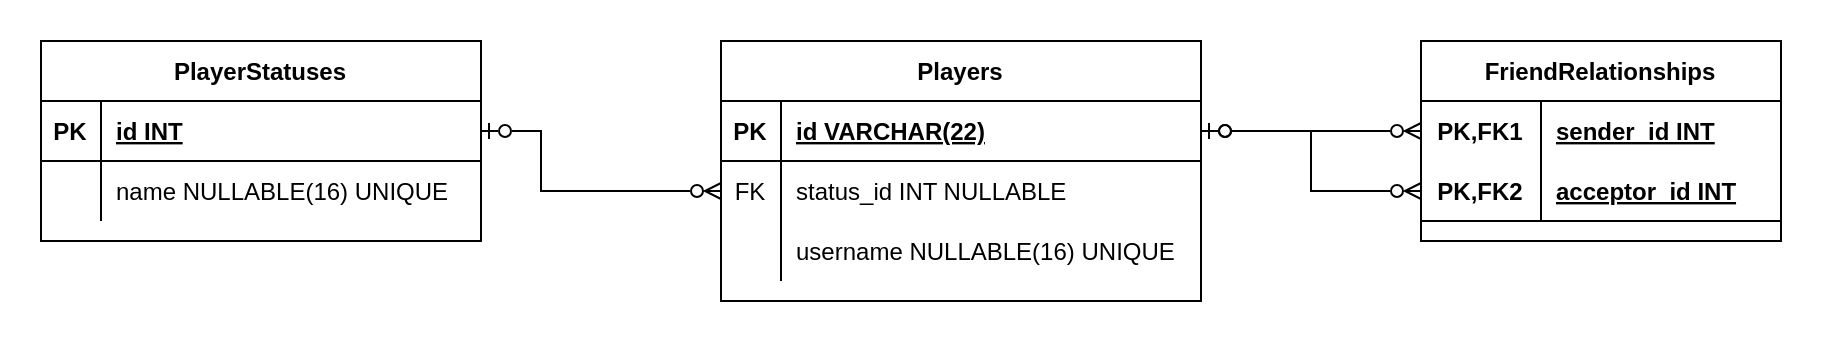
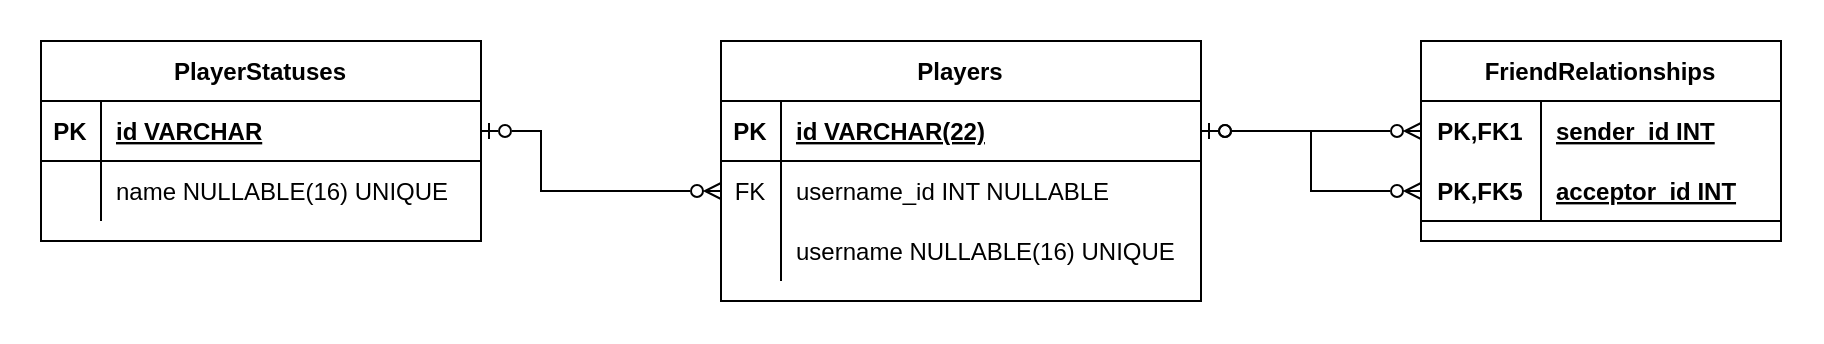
  <mxCell id="0" />
  <mxCell id="1" parent="0" />
  <mxCell id="2" value="PlayerStatuses" style="shape=table;startSize=30;container=1;collapsible=1;childLayout=tableLayout;fixedRows=1;rowLines=0;fontStyle=1;align=center;resizeLast=1;" parent="1" vertex="1"><mxGeometry x="20" y="20" width="220" height="100" as="geometry" /></mxCell>
  <mxCell id="3" value="" style="shape=tableRow;horizontal=0;startSize=0;swimlaneHead=0;swimlaneBody=0;fillColor=none;collapsible=0;dropTarget=0;points=[[0,0.5],[1,0.5]];portConstraint=eastwest;top=0;left=0;right=0;bottom=1;" parent="2" vertex="1"><mxGeometry y="30" width="220" height="30" as="geometry" /></mxCell>
  <mxCell id="4" value="PK" style="shape=partialRectangle;connectable=0;fillColor=none;top=0;left=0;bottom=0;right=0;fontStyle=1;overflow=hidden;" parent="3" vertex="1"><mxGeometry width="30" height="30" as="geometry"><mxRectangle width="30" height="30" as="alternateBounds" /></mxGeometry></mxCell>
- <mxCell id="5" value="id INT" style="shape=partialRectangle;connectable=0;fillColor=none;top=0;left=0;bottom=0;right=0;align=left;spacingLeft=6;fontStyle=5;overflow=hidden;" parent="3" vertex="1"><mxGeometry x="30" width="190" height="30" as="geometry"><mxRectangle width="190" height="30" as="alternateBounds" /></mxGeometry></mxCell>
+ <mxCell id="5" value="id VARCHAR" style="shape=partialRectangle;connectable=0;fillColor=none;top=0;left=0;bottom=0;right=0;align=left;spacingLeft=6;fontStyle=5;overflow=hidden;" parent="3" vertex="1"><mxGeometry x="30" width="190" height="30" as="geometry"><mxRectangle width="190" height="30" as="alternateBounds" /></mxGeometry></mxCell>
  <mxCell id="6" value="" style="shape=tableRow;horizontal=0;startSize=0;swimlaneHead=0;swimlaneBody=0;fillColor=none;collapsible=0;dropTarget=0;points=[[0,0.5],[1,0.5]];portConstraint=eastwest;top=0;left=0;right=0;bottom=0;" parent="2" vertex="1"><mxGeometry y="60" width="220" height="30" as="geometry" /></mxCell>
  <mxCell id="7" value="" style="shape=partialRectangle;connectable=0;fillColor=none;top=0;left=0;bottom=0;right=0;editable=1;overflow=hidden;" parent="6" vertex="1"><mxGeometry width="30" height="30" as="geometry"><mxRectangle width="30" height="30" as="alternateBounds" /></mxGeometry></mxCell>
  <mxCell id="8" value="name NULLABLE(16) UNIQUE" style="shape=partialRectangle;connectable=0;fillColor=none;top=0;left=0;bottom=0;right=0;align=left;spacingLeft=6;overflow=hidden;" parent="6" vertex="1"><mxGeometry x="30" width="190" height="30" as="geometry"><mxRectangle width="190" height="30" as="alternateBounds" /></mxGeometry></mxCell>
  <mxCell id="9" value="Players" style="shape=table;startSize=30;container=1;collapsible=1;childLayout=tableLayout;fixedRows=1;rowLines=0;fontStyle=1;align=center;resizeLast=1;" parent="1" vertex="1"><mxGeometry x="360" y="20" width="240" height="130" as="geometry" /></mxCell>
  <mxCell id="10" value="" style="shape=tableRow;horizontal=0;startSize=0;swimlaneHead=0;swimlaneBody=0;fillColor=none;collapsible=0;dropTarget=0;points=[[0,0.5],[1,0.5]];portConstraint=eastwest;top=0;left=0;right=0;bottom=1;" parent="9" vertex="1"><mxGeometry y="30" width="240" height="30" as="geometry" /></mxCell>
  <mxCell id="11" value="PK" style="shape=partialRectangle;connectable=0;fillColor=none;top=0;left=0;bottom=0;right=0;fontStyle=1;overflow=hidden;" parent="10" vertex="1"><mxGeometry width="30" height="30" as="geometry"><mxRectangle width="30" height="30" as="alternateBounds" /></mxGeometry></mxCell>
  <mxCell id="12" value="id VARCHAR(22)" style="shape=partialRectangle;connectable=0;fillColor=none;top=0;left=0;bottom=0;right=0;align=left;spacingLeft=6;fontStyle=5;overflow=hidden;" parent="10" vertex="1"><mxGeometry x="30" width="210" height="30" as="geometry"><mxRectangle width="210" height="30" as="alternateBounds" /></mxGeometry></mxCell>
  <mxCell id="13" value="" style="shape=tableRow;horizontal=0;startSize=0;swimlaneHead=0;swimlaneBody=0;fillColor=none;collapsible=0;dropTarget=0;points=[[0,0.5],[1,0.5]];portConstraint=eastwest;top=0;left=0;right=0;bottom=0;" parent="9" vertex="1"><mxGeometry y="60" width="240" height="30" as="geometry" /></mxCell>
  <mxCell id="14" value="FK" style="shape=partialRectangle;connectable=0;fillColor=none;top=0;left=0;bottom=0;right=0;editable=1;overflow=hidden;" parent="13" vertex="1"><mxGeometry width="30" height="30" as="geometry"><mxRectangle width="30" height="30" as="alternateBounds" /></mxGeometry></mxCell>
- <mxCell id="15" value="status_id INT NULLABLE" style="shape=partialRectangle;connectable=0;fillColor=none;top=0;left=0;bottom=0;right=0;align=left;spacingLeft=6;overflow=hidden;" parent="13" vertex="1"><mxGeometry x="30" width="210" height="30" as="geometry"><mxRectangle width="210" height="30" as="alternateBounds" /></mxGeometry></mxCell>
+ <mxCell id="15" value="username_id INT NULLABLE" style="shape=partialRectangle;connectable=0;fillColor=none;top=0;left=0;bottom=0;right=0;align=left;spacingLeft=6;overflow=hidden;" parent="13" vertex="1"><mxGeometry x="30" width="210" height="30" as="geometry"><mxRectangle width="210" height="30" as="alternateBounds" /></mxGeometry></mxCell>
  <mxCell id="16" value="" style="shape=tableRow;horizontal=0;startSize=0;swimlaneHead=0;swimlaneBody=0;fillColor=none;collapsible=0;dropTarget=0;points=[[0,0.5],[1,0.5]];portConstraint=eastwest;top=0;left=0;right=0;bottom=0;" parent="9" vertex="1"><mxGeometry y="90" width="240" height="30" as="geometry" /></mxCell>
  <mxCell id="17" value="" style="shape=partialRectangle;connectable=0;fillColor=none;top=0;left=0;bottom=0;right=0;editable=1;overflow=hidden;" parent="16" vertex="1"><mxGeometry width="30" height="30" as="geometry"><mxRectangle width="30" height="30" as="alternateBounds" /></mxGeometry></mxCell>
  <mxCell id="18" value="username NULLABLE(16) UNIQUE    " style="shape=partialRectangle;connectable=0;fillColor=none;top=0;left=0;bottom=0;right=0;align=left;spacingLeft=6;overflow=hidden;" parent="16" vertex="1"><mxGeometry x="30" width="210" height="30" as="geometry"><mxRectangle width="210" height="30" as="alternateBounds" /></mxGeometry></mxCell>
  <mxCell id="19" value="FriendRelationships" style="shape=table;startSize=30;container=1;collapsible=1;childLayout=tableLayout;fixedRows=1;rowLines=0;fontStyle=1;align=center;resizeLast=1;" parent="1" vertex="1"><mxGeometry x="710" y="20" width="180" height="100" as="geometry" /></mxCell>
  <mxCell id="20" value="" style="shape=tableRow;horizontal=0;startSize=0;swimlaneHead=0;swimlaneBody=0;fillColor=none;collapsible=0;dropTarget=0;points=[[0,0.5],[1,0.5]];portConstraint=eastwest;top=0;left=0;right=0;bottom=0;" parent="19" vertex="1"><mxGeometry y="30" width="180" height="30" as="geometry" /></mxCell>
  <mxCell id="21" value="PK,FK1" style="shape=partialRectangle;connectable=0;fillColor=none;top=0;left=0;bottom=0;right=0;fontStyle=1;overflow=hidden;" parent="20" vertex="1"><mxGeometry width="60" height="30" as="geometry"><mxRectangle width="60" height="30" as="alternateBounds" /></mxGeometry></mxCell>
  <mxCell id="22" value="sender_id INT" style="shape=partialRectangle;connectable=0;fillColor=none;top=0;left=0;bottom=0;right=0;align=left;spacingLeft=6;fontStyle=5;overflow=hidden;" parent="20" vertex="1"><mxGeometry x="60" width="120" height="30" as="geometry"><mxRectangle width="120" height="30" as="alternateBounds" /></mxGeometry></mxCell>
  <mxCell id="23" value="" style="shape=tableRow;horizontal=0;startSize=0;swimlaneHead=0;swimlaneBody=0;fillColor=none;collapsible=0;dropTarget=0;points=[[0,0.5],[1,0.5]];portConstraint=eastwest;top=0;left=0;right=0;bottom=1;" parent="19" vertex="1"><mxGeometry y="60" width="180" height="30" as="geometry" /></mxCell>
- <mxCell id="24" value="PK,FK2" style="shape=partialRectangle;connectable=0;fillColor=none;top=0;left=0;bottom=0;right=0;fontStyle=1;overflow=hidden;" parent="23" vertex="1"><mxGeometry width="60" height="30" as="geometry"><mxRectangle width="60" height="30" as="alternateBounds" /></mxGeometry></mxCell>
+ <mxCell id="24" value="PK,FK5" style="shape=partialRectangle;connectable=0;fillColor=none;top=0;left=0;bottom=0;right=0;fontStyle=1;overflow=hidden;" parent="23" vertex="1"><mxGeometry width="60" height="30" as="geometry"><mxRectangle width="60" height="30" as="alternateBounds" /></mxGeometry></mxCell>
  <mxCell id="25" value="acceptor_id INT" style="shape=partialRectangle;connectable=0;fillColor=none;top=0;left=0;bottom=0;right=0;align=left;spacingLeft=6;fontStyle=5;overflow=hidden;" parent="23" vertex="1"><mxGeometry x="60" width="120" height="30" as="geometry"><mxRectangle width="120" height="30" as="alternateBounds" /></mxGeometry></mxCell>
  <mxCell id="26" style="edgeStyle=orthogonalEdgeStyle;rounded=0;orthogonalLoop=1;jettySize=auto;html=1;exitX=1;exitY=0.5;exitDx=0;exitDy=0;entryX=0;entryY=0.5;entryDx=0;entryDy=0;endArrow=ERzeroToMany;endFill=0;startArrow=ERzeroToOne;startFill=0;" parent="1" source="10" target="20" edge="1"><mxGeometry relative="1" as="geometry" /></mxCell>
  <mxCell id="27" style="edgeStyle=orthogonalEdgeStyle;rounded=0;orthogonalLoop=1;jettySize=auto;html=1;exitX=1;exitY=0.5;exitDx=0;exitDy=0;entryX=0;entryY=0.5;entryDx=0;entryDy=0;endArrow=ERzeroToMany;endFill=0;startArrow=ERzeroToOne;startFill=0;" parent="1" source="10" target="23" edge="1"><mxGeometry relative="1" as="geometry" /></mxCell>
  <mxCell id="28" style="edgeStyle=orthogonalEdgeStyle;rounded=0;orthogonalLoop=1;jettySize=auto;html=1;exitX=1;exitY=0.5;exitDx=0;exitDy=0;entryX=0;entryY=0.5;entryDx=0;entryDy=0;startArrow=ERzeroToOne;startFill=0;endArrow=ERzeroToMany;endFill=0;" parent="1" source="3" target="13" edge="1"><mxGeometry relative="1" as="geometry"><Array as="points"><mxPoint x="270" y="65" /><mxPoint x="270" y="95" /></Array></mxGeometry></mxCell>
